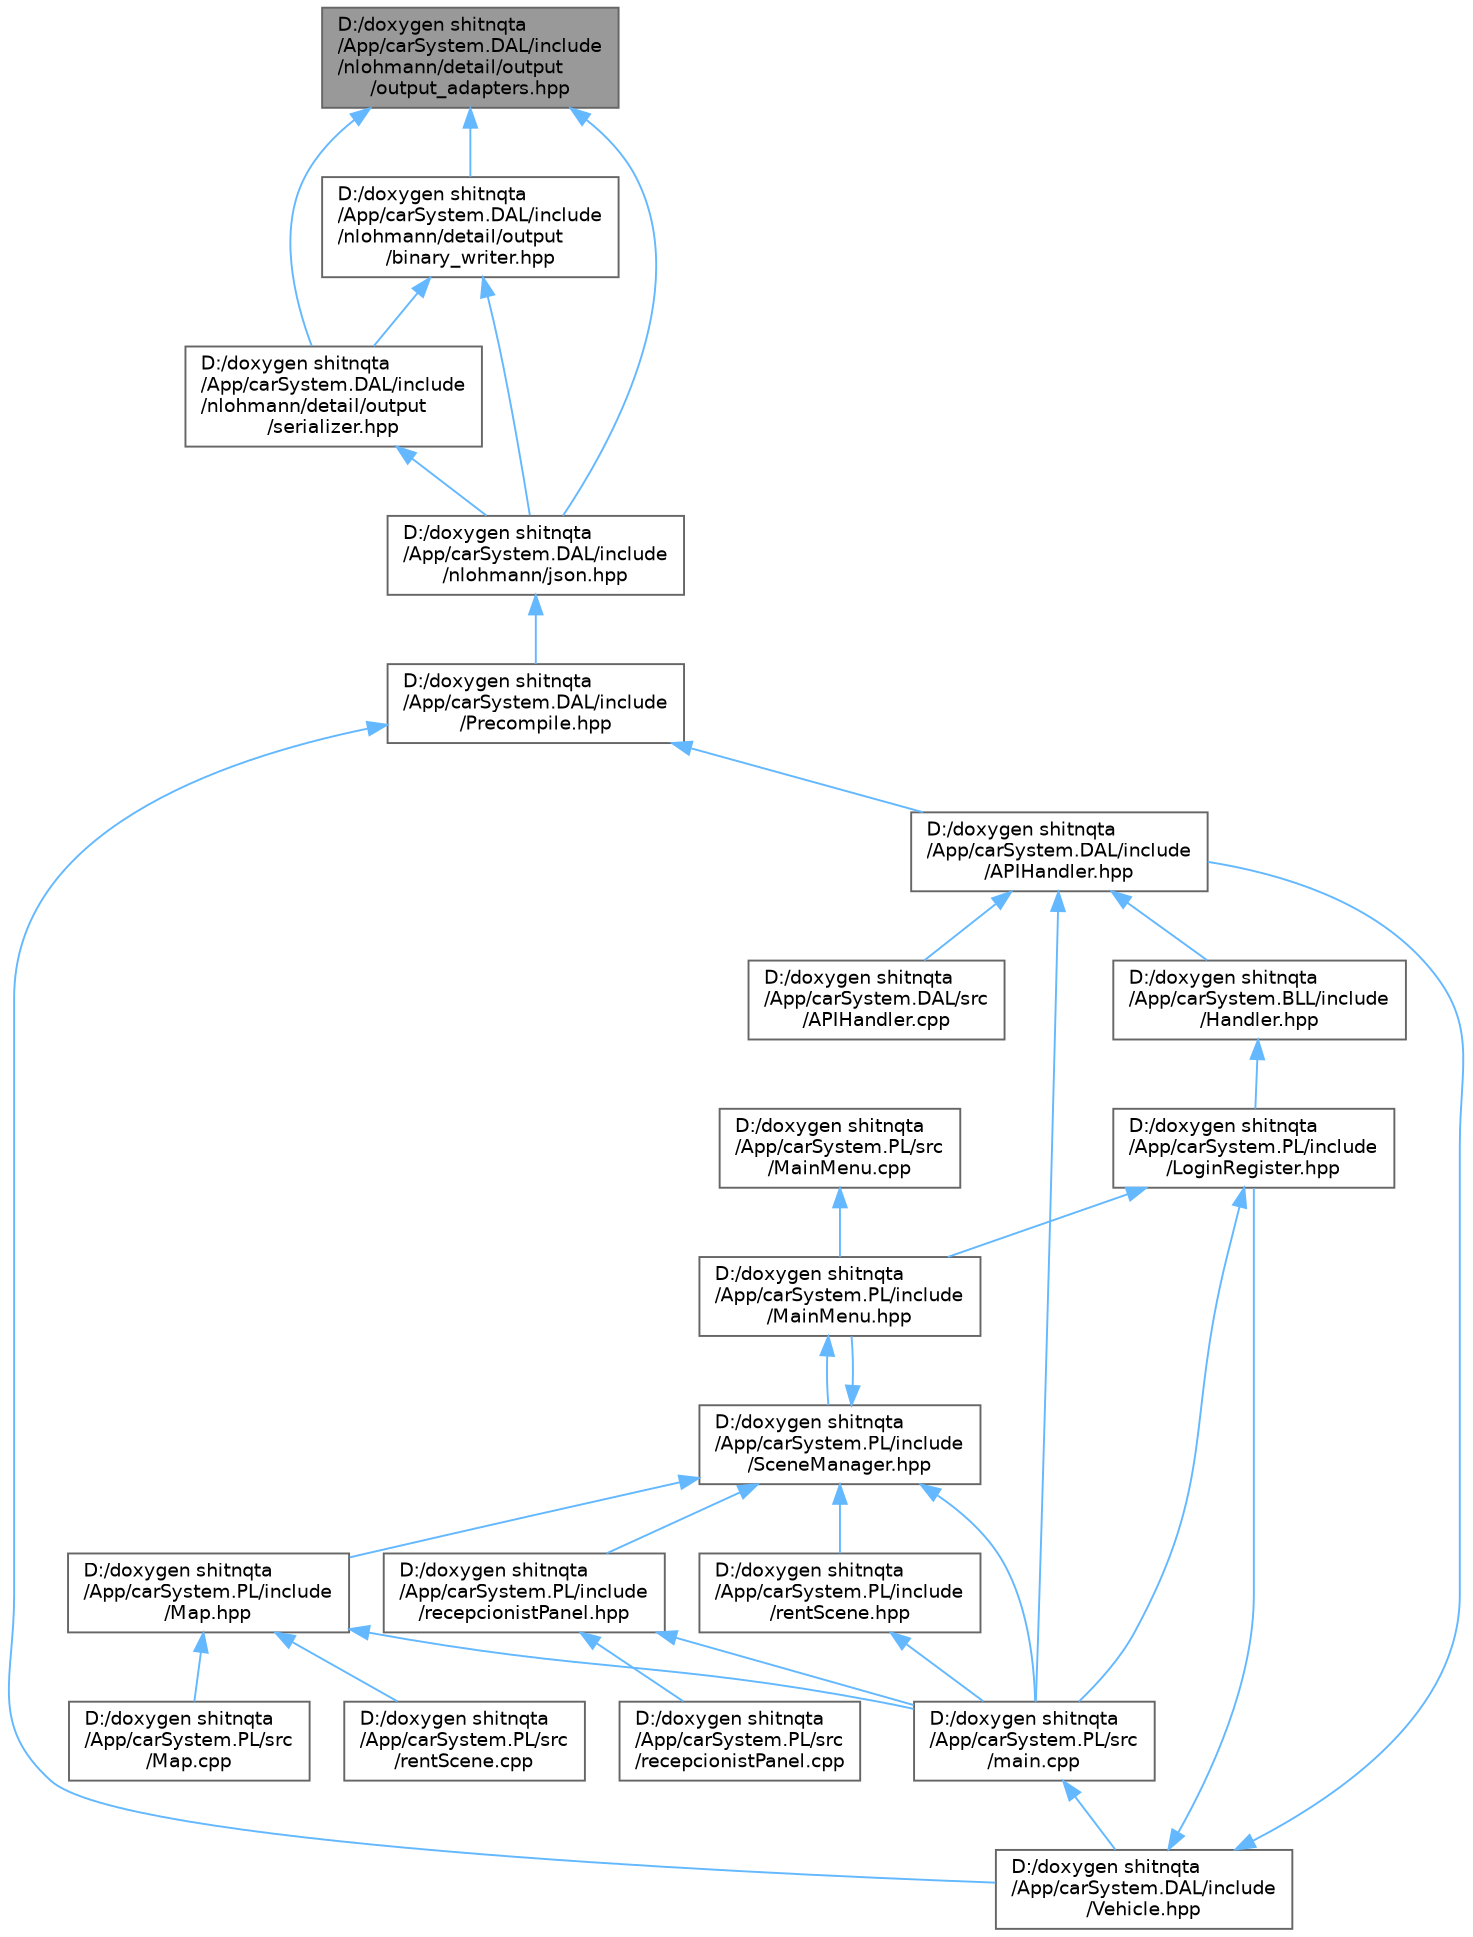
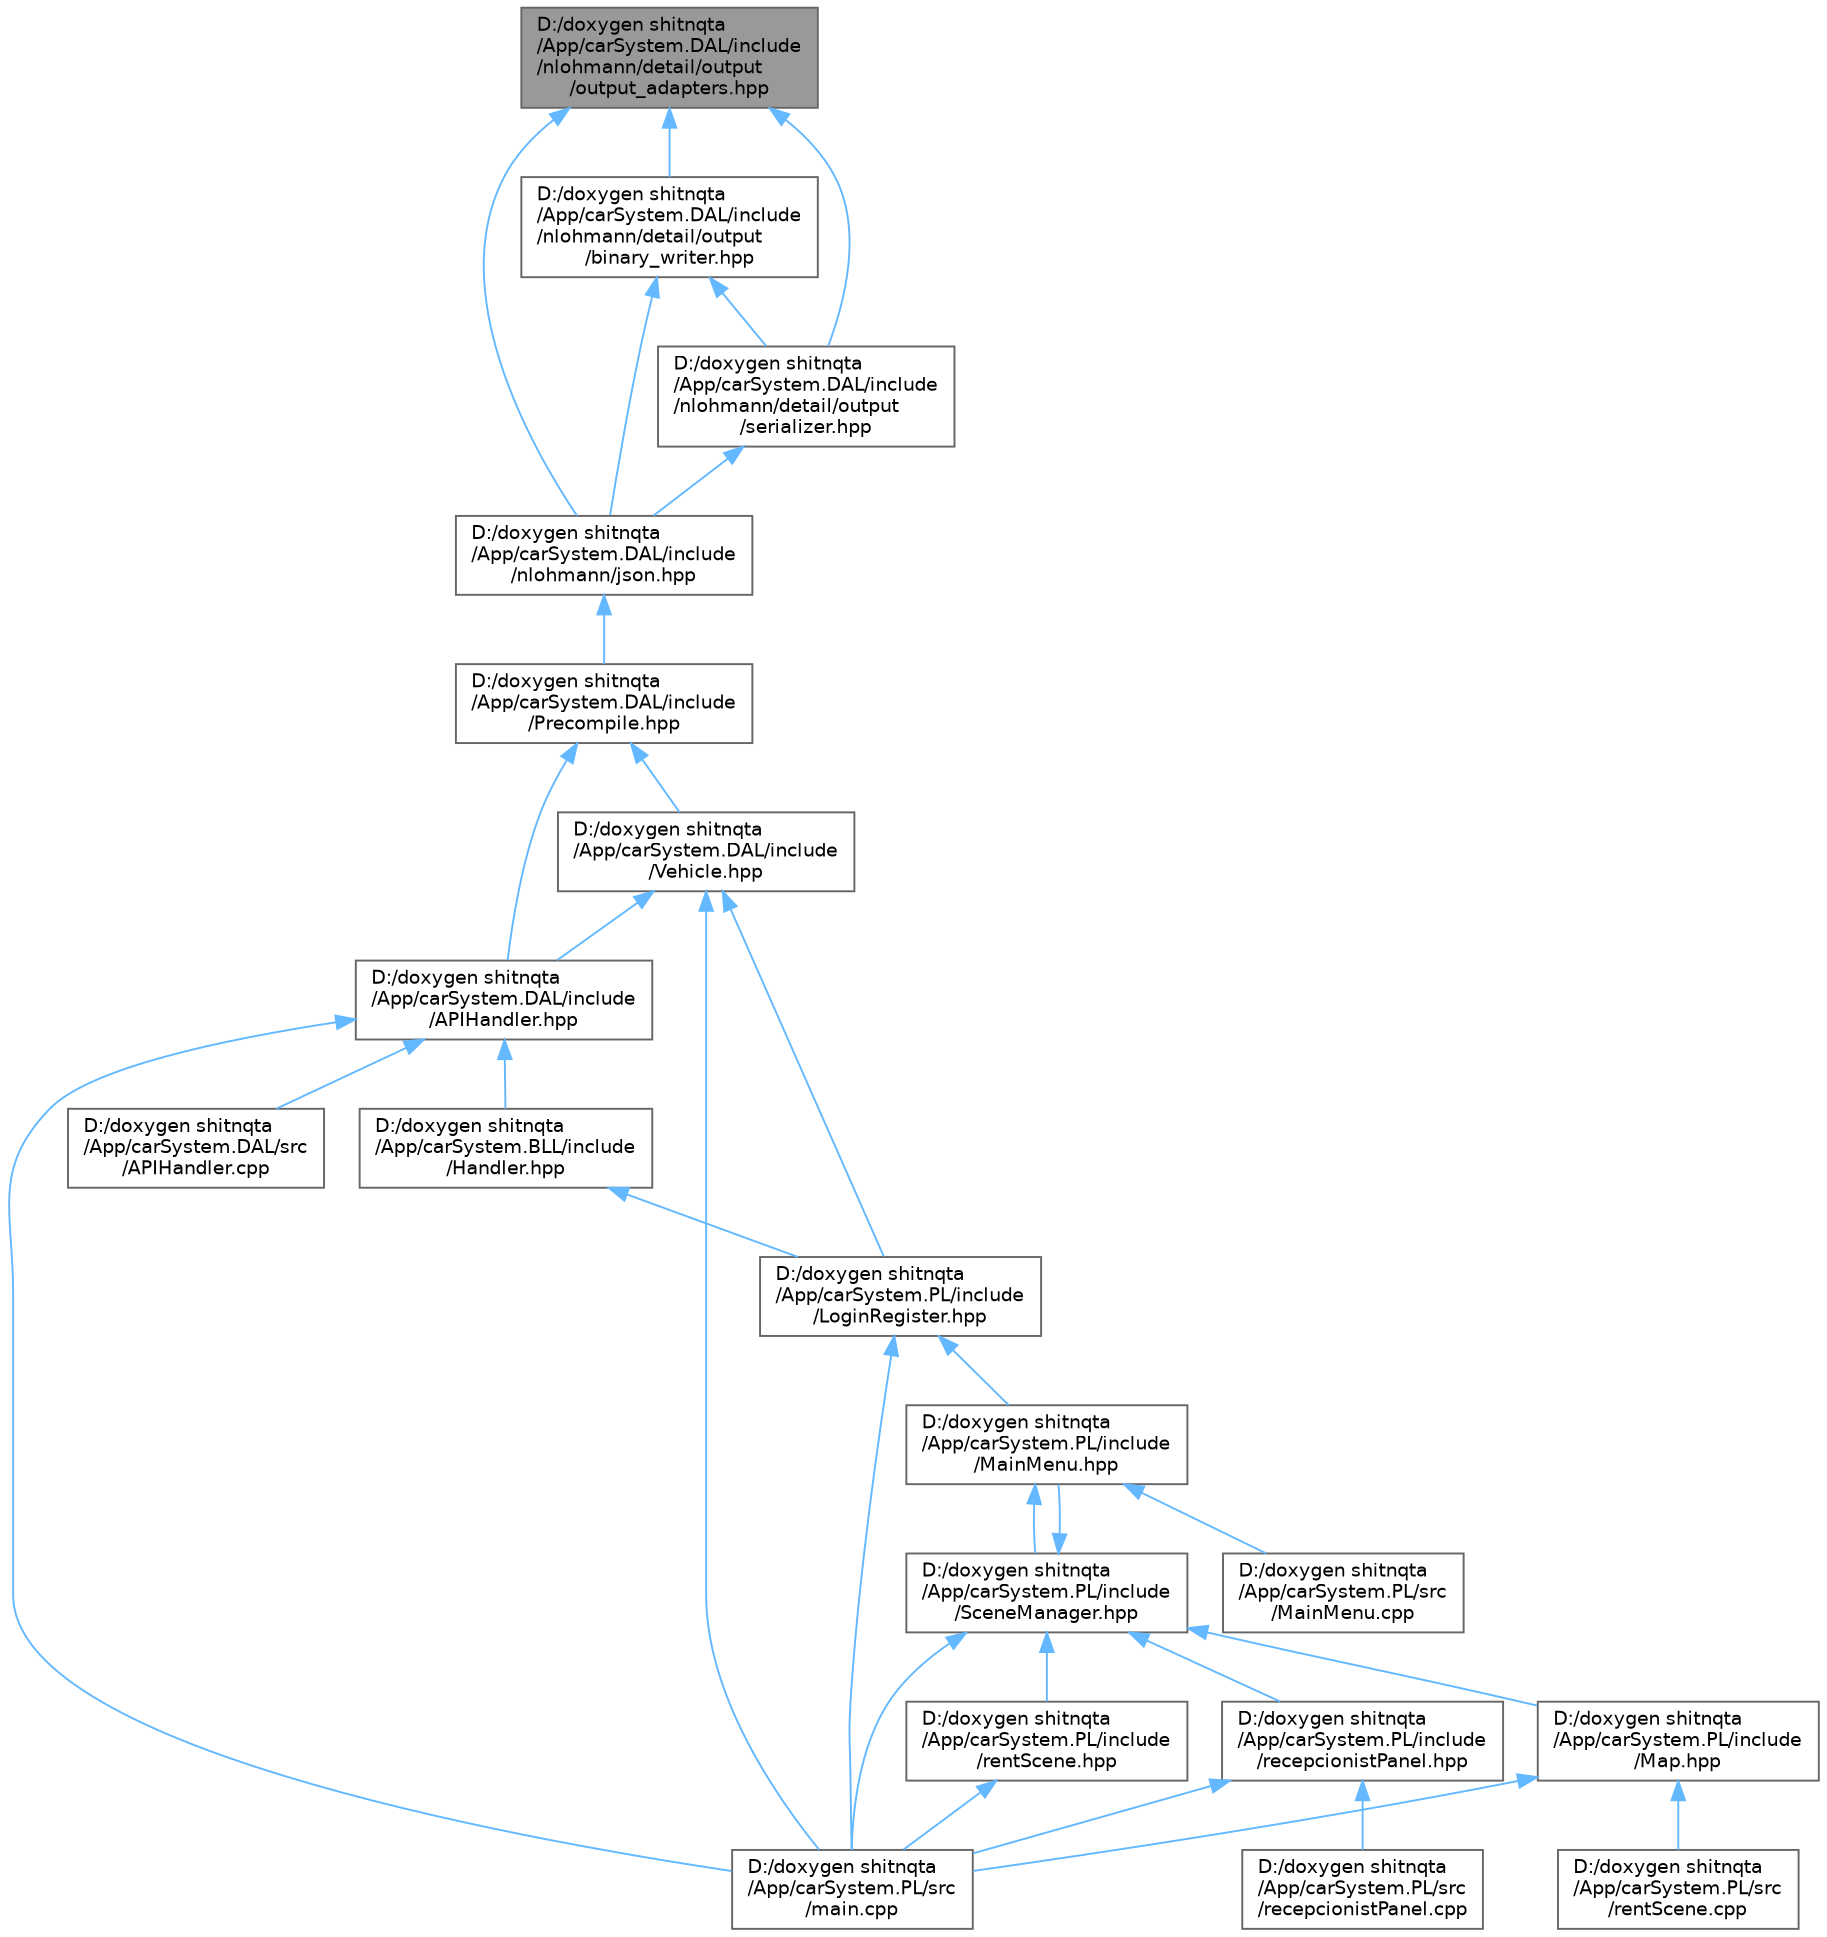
  digraph {
    node [color=grey40 fillcolor=white fontname=Helvetica fontsize=10 shape=box style=filled]
    edge [color=steelblue1 dir=back fontname=Helvetica fontsize=10 labelfontname=Helvetica labelfontsize=10 style=solid]
    n1 [color=gray40 fillcolor=grey60 fontcolor=black height=0.2 label="D:/doxygen shitnqta\l/App/carSystem.DAL/include\l/nlohmann/detail/output\l/output_adapters.hpp" width=0.4]
    n2 [height=0.2 label="D:/doxygen shitnqta\l/App/carSystem.DAL/include\l/nlohmann/detail/output\l/binary_writer.hpp" width=0.4]
    n3 [height=0.2 label="D:/doxygen shitnqta\l/App/carSystem.DAL/include\l/nlohmann/detail/output\l/serializer.hpp" width=0.4]
    n4 [height=0.2 label="D:/doxygen shitnqta\l/App/carSystem.DAL/include\l/nlohmann/json.hpp" width=0.4]
    n5 [height=0.2 label="D:/doxygen shitnqta\l/App/carSystem.DAL/include\l/Precompile.hpp" width=0.4]
    n6 [height=0.2 label="D:/doxygen shitnqta\l/App/carSystem.DAL/include\l/APIHandler.hpp" width=0.4]
    n7 [height=0.2 label="D:/doxygen shitnqta\l/App/carSystem.DAL/include\l/Vehicle.hpp" width=0.4]
    n8 [height=0.2 label="D:/doxygen shitnqta\l/App/carSystem.BLL/include\l/Handler.hpp" width=0.4]
    n9 [height=0.2 label="D:/doxygen shitnqta\l/App/carSystem.PL/src\l/main.cpp" width=0.4]
    n10 [height=0.2 label="D:/doxygen shitnqta\l/App/carSystem.DAL/src\l/APIHandler.cpp" width=0.4]
    n11 [height=0.2 label="D:/doxygen shitnqta\l/App/carSystem.PL/include\l/LoginRegister.hpp" width=0.4]
    n12 [height=0.2 label="D:/doxygen shitnqta\l/App/carSystem.PL/include\l/MainMenu.hpp" width=0.4]
    n13 [height=0.2 label="D:/doxygen shitnqta\l/App/carSystem.PL/include\l/SceneManager.hpp" width=0.4]
    n14 [height=0.2 label="D:/doxygen shitnqta\l/App/carSystem.PL/src\l/MainMenu.cpp" width=0.4]
    n15 [height=0.2 label="D:/doxygen shitnqta\l/App/carSystem.PL/include\l/Map.hpp" width=0.4]
    n16 [height=0.2 label="D:/doxygen shitnqta\l/App/carSystem.PL/include\l/recepcionistPanel.hpp" width=0.4]
    n17 [height=0.2 label="D:/doxygen shitnqta\l/App/carSystem.PL/include\l/rentScene.hpp" width=0.4]
-   n18 [height=0.2 label="D:/doxygen shitnqta\l/App/carSystem.PL/src\l/Map.cpp" width=0.4]
    n19 [height=0.2 label="D:/doxygen shitnqta\l/App/carSystem.PL/src\l/rentScene.cpp" width=0.4]
    n20 [height=0.2 label="D:/doxygen shitnqta\l/App/carSystem.PL/src\l/recepcionistPanel.cpp" width=0.4]
    n1 -> n2
    n1 -> n3
    n1 -> n4
    n2 -> n3
    n2 -> n4
    n3 -> n4
    n4 -> n5
    n5 -> n6
    n5 -> n7
    n6 -> n8
    n6 -> n9
    n6 -> n10
    n7 -> n6
-   n9 -> n7
+   n7 -> n9
    n7 -> n11
    n8 -> n11
    n11 -> n9
    n11 -> n12
    n12 -> n13
-   n14 -> n12
+   n12 -> n14
    n13 -> n9
    n13 -> n12
    n13 -> n15
    n13 -> n16
    n13 -> n17
    n15 -> n9
-   n15 -> n18
    n15 -> n19
    n16 -> n9
    n16 -> n20
    n17 -> n9
  }
